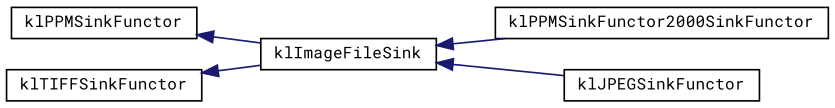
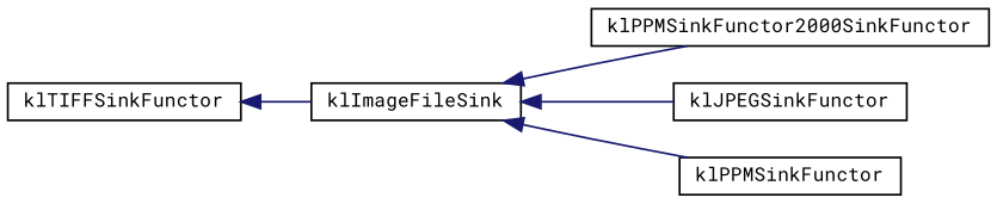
  digraph {
    fontname="Roboto Mono"
    rankdir=LR
    node [color=black fillcolor=white fontname="Roboto Mono" fontsize=10 shape=record style=filled]
    edge [color=midnightblue dir=back fontname="Roboto Mono" fontsize=10 labelfontname=Helvetica labelfontsize=10 style=solid]
    n1 [height=0.2 label=klImageFileSink width=0.4]
    n2 [height=0.2 label=klPPMSinkFunctor2000SinkFunctor width=0.4]
    n3 [height=0.2 label=klJPEGSinkFunctor width=0.4]
    n4 [height=0.2 label=klPPMSinkFunctor width=0.4]
    n5 [height=0.2 label=klTIFFSinkFunctor width=0.4]
    n1 -> n2
    n1 -> n3
-   n4 -> n1
+   n1 -> n4
    n5 -> n1
  }
